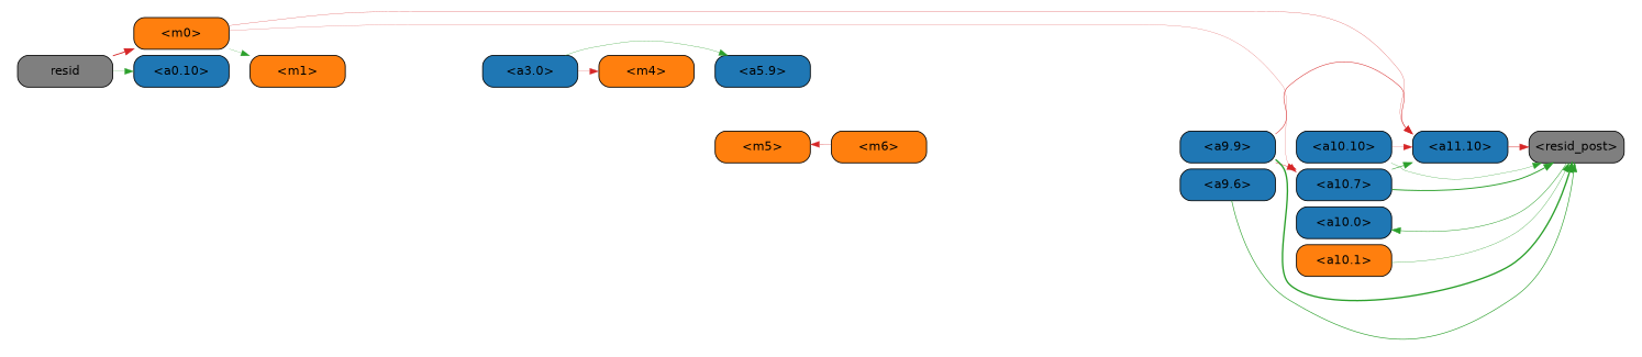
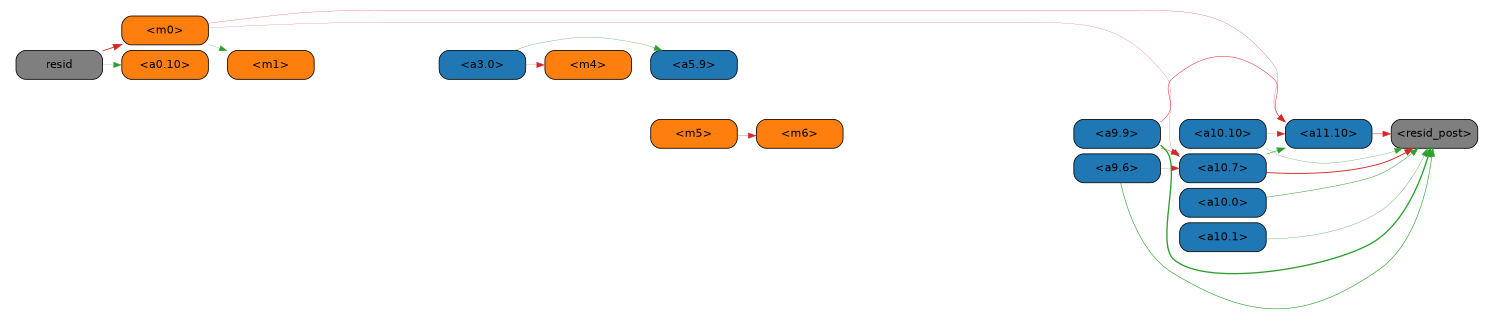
  strict digraph {
    compound=True
    nodesep=0.1
    rankdir=LR
    ranksep=0.1
    node [fixedsize=true style="filled, rounded" color=black fontname=Helvetica shape=box]
    edge [weight=10 minlen=0.5]
    "11_invis" [height=.5 style=invis width=1.5 color="" fontname="" shape=""]
    "<a11.10>" [fillcolor="#1f77b4" height=.5 width=1.5]
    "10_invis" [height=.5 style=invis width=1.5 color="" fontname="" shape=""]
    "<a10.10>" [fillcolor="#1f77b4" height=.5 width=1.5]
    "<a10.7>" [fillcolor="#1f77b4" height=.5 width=1.5]
-   "<a10.1>" [fillcolor="#ff7f0e" height=.5 width=1.5]
+   "<a10.1>" [fillcolor="#1f77b4" height=.5 width=1.5]
    "<a10.0>" [fillcolor="#1f77b4" height=.5 width=1.5]
    "8_invis" [height=.5 style=invis width=1.5 color="" fontname="" shape=""]
    "7_invis" [height=.5 style=invis width=1.5 color="" fontname="" shape=""]
    "6_invis" [height=.5 style=invis width=1.5 color="" fontname="" shape=""]
    "<m6>" [fillcolor="#ff7f0e" height=.5 width=1.5]
    "5_invis" [height=.5 style=invis width=1.5 color="" fontname="" shape=""]
    "<m5>" [fillcolor="#ff7f0e" height=.5 width=1.5]
    "<a5.9>" [fillcolor="#1f77b4" height=.5 width=1.5]
    "4_invis" [height=.5 style=invis width=1.5 color="" fontname="" shape=""]
    "<m4>" [fillcolor="#ff7f0e" height=.5 width=1.5]
    "3_invis" [height=.5 style=invis width=1.5 color="" fontname="" shape=""]
    "<a3.0>" [fillcolor="#1f77b4" height=.5 width=1.5]
    "2_invis" [height=.5 style=invis width=1.5 color="" fontname="" shape=""]
    "1_invis" [height=.5 style=invis width=1.5 color="" fontname="" shape=""]
    "<m1>" [fillcolor="#ff7f0e" height=.5 width=1.5]
    "0_invis" [height=.5 style=invis width=1.5 color="" fontname="" shape=""]
    "<m0>" [fillcolor="#ff7f0e" height=.5 width=1.5]
-   "<a0.10>" [fillcolor="#1f77b4" height=.5 width=1.5]
+   "<a0.10>" [fillcolor="#ff7f0e" height=.5 width=1.5]
    "12_invis" [height=.5 style=invis width=1.5 color="" fontname="" shape=""]
    "<resid_post>" [fillcolor="#7f7f7f" height=.5 width=1.5]
    "-1_invis" [height=.5 style=invis width=1.5 color="" fontname="" shape=""]
    n28 [fillcolor="#7f7f7f" height=.5 label=resid width=1.5]
    "9_invis" [height=.5 style=invis width=1.5 color="" fontname="" shape=""]
    "<a9.9>" [fillcolor="#1f77b4" height=.5 width=1.5]
    "<a9.6>" [fillcolor="#1f77b4" height=.5 width=1.5]
    subgraph cluster_1 {
      color=invis
      rank=same
      "11_invis"
      "<a11.10>"
    }
    subgraph cluster_2 {
      color=invis
      rank=same
      "10_invis"
      "<a10.10>"
      "<a10.7>"
      "<a10.1>"
      "<a10.0>"
    }
    subgraph cluster_3 {
      color=invis
      rank=same
      "8_invis"
    }
    subgraph cluster_4 {
      color=invis
      rank=same
      "7_invis"
    }
    subgraph cluster_5 {
      color=invis
      rank=same
      "6_invis"
      "<m6>"
    }
    subgraph cluster_6 {
      color=invis
      rank=same
      "5_invis"
      "<m5>"
      "<a5.9>"
    }
    subgraph cluster_7 {
      color=invis
      rank=same
      "4_invis"
      "<m4>"
    }
    subgraph cluster_8 {
      color=invis
      rank=same
      "3_invis"
      "<a3.0>"
    }
    subgraph cluster_9 {
      color=invis
      rank=same
      "2_invis"
    }
    subgraph cluster_10 {
      color=invis
      rank=same
      "1_invis"
      "<m1>"
    }
    subgraph cluster_11 {
      color=invis
      rank=same
      "0_invis"
      "<m0>"
      "<a0.10>"
    }
    subgraph cluster_12 {
      color=invis
      rank=same
      "12_invis"
      "<resid_post>"
    }
    subgraph cluster_13 {
      color=invis
      rank=same
      "-1_invis"
      n28
    }
    subgraph cluster_14 {
      color=invis
      rank=same
      "9_invis"
      "<a9.9>"
      "<a9.6>"
    }
    "11_invis" -> "12_invis" [style=invis weight=1000 minlen=""]
    "<a11.10>" -> "<resid_post>" [color="#d62728" penwidth=0.5853897929191589]
    "10_invis" -> "11_invis" [style=invis weight=1000 minlen=""]
    "<a10.10>" -> "<a11.10>" [color="#d62728" penwidth=0.2474977746605873]
    "<a10.10>" -> "<resid_post>" [color="#2ca02c" penwidth=0.36208120733499527]
    "<a10.7>" -> "<a11.10>" [color="#2ca02c" penwidth=0.6534667611122131]
-   "<a10.7>" -> "<resid_post>" [color="#2ca02c" penwidth=1.148433119058609]
+   "<a10.7>" -> "<resid_post>" [color="#d62728" penwidth=1.148433119058609]
    "<a10.1>" -> "<resid_post>" [color="#2ca02c" penwidth=0.4005803167819977]
-   "<resid_post>" -> "<a10.0>" [color="#2ca02c" penwidth=0.605448916554451]
+   "<a10.0>" -> "<resid_post>" [color="#2ca02c" penwidth=0.605448916554451]
    "8_invis" -> "9_invis" [style=invis weight=1000 minlen=""]
    "7_invis" -> "8_invis" [style=invis weight=1000 minlen=""]
    "6_invis" -> "7_invis" [style=invis weight=1000 minlen=""]
    "5_invis" -> "6_invis" [style=invis weight=1000 minlen=""]
-   "<m6>" -> "<m5>" [color="#d62728" penwidth=0.35412246733903885]
+   "<m5>" -> "<m6>" [color="#d62728" penwidth=0.35412246733903885]
    "4_invis" -> "5_invis" [style=invis weight=1000 minlen=""]
    "3_invis" -> "4_invis" [style=invis weight=1000 minlen=""]
    "<a3.0>" -> "<a5.9>" [color="#2ca02c" penwidth=0.37290264666080475]
    "<a3.0>" -> "<m4>" [color="#d62728" penwidth=0.2870602458715439]
    "2_invis" -> "3_invis" [style=invis weight=1000 minlen=""]
    "1_invis" -> "2_invis" [style=invis weight=1000 minlen=""]
    "0_invis" -> "1_invis" [style=invis weight=1000 minlen=""]
    "<m0>" -> "<a11.10>" [color="#d62728" penwidth=0.3165206238627434]
    "<m0>" -> "<a10.7>" [color="#d62728" penwidth=0.2460593283176422]
    "<m0>" -> "<m1>" [color="#2ca02c" penwidth=0.24495917558670044]
    "-1_invis" -> "0_invis" [style=invis weight=1000 minlen=""]
    n28 -> "<m0>" [color="#d62728" penwidth=1.1005629301071167]
    n28 -> "<a0.10>" [color="#2ca02c" penwidth=0.29630742967128754]
    "9_invis" -> "10_invis" [style=invis weight=1000 minlen=""]
    "<a9.9>" -> "<a11.10>" [color="#d62728" penwidth=0.6161807030439377]
    "<a9.9>" -> "<a10.7>" [color="#d62728" penwidth=0.5179599970579147]
    "<a9.9>" -> "<resid_post>" [color="#2ca02c" penwidth=1.6642597317695618]
+   "<a9.6>" -> "<a10.7>" [color="#d62728" penwidth=0.3082147613167763]
    "<a9.6>" -> "<resid_post>" [color="#2ca02c" penwidth=0.769767701625824]
  }
